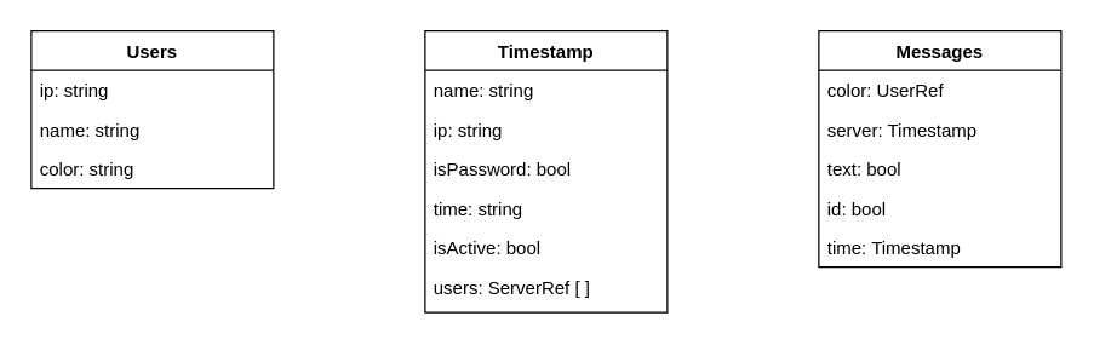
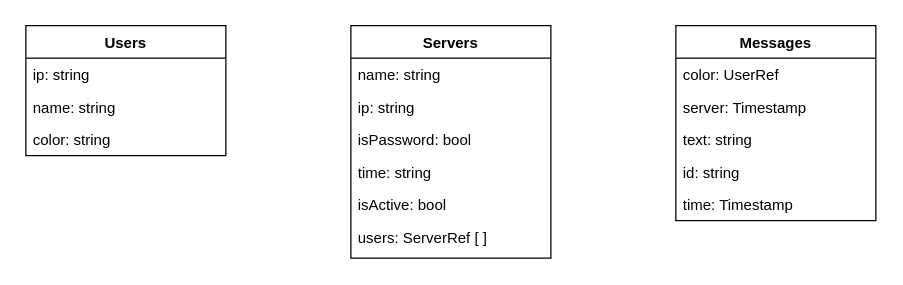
  <mxCell id="0" />
  <mxCell id="1" parent="0" />
  <mxCell id="2" value="Users" style="swimlane;fontStyle=1;align=center;verticalAlign=top;childLayout=stackLayout;horizontal=1;startSize=26;horizontalStack=0;resizeParent=1;resizeParentMax=0;resizeLast=0;collapsible=1;marginBottom=0;whiteSpace=wrap;html=1;" parent="1" vertex="1"><mxGeometry x="20" y="20" width="160" height="104" as="geometry" /></mxCell>
  <mxCell id="3" value="ip: string" style="text;strokeColor=none;fillColor=none;align=left;verticalAlign=top;spacingLeft=4;spacingRight=4;overflow=hidden;rotatable=0;points=[[0,0.5],[1,0.5]];portConstraint=eastwest;whiteSpace=wrap;html=1;" parent="2" vertex="1"><mxGeometry y="26" width="160" height="26" as="geometry" /></mxCell>
  <mxCell id="4" value="name: string" style="text;strokeColor=none;fillColor=none;align=left;verticalAlign=top;spacingLeft=4;spacingRight=4;overflow=hidden;rotatable=0;points=[[0,0.5],[1,0.5]];portConstraint=eastwest;whiteSpace=wrap;html=1;" parent="2" vertex="1"><mxGeometry y="52" width="160" height="26" as="geometry" /></mxCell>
  <mxCell id="5" value="color: string" style="text;strokeColor=none;fillColor=none;align=left;verticalAlign=top;spacingLeft=4;spacingRight=4;overflow=hidden;rotatable=0;points=[[0,0.5],[1,0.5]];portConstraint=eastwest;whiteSpace=wrap;html=1;" vertex="1" parent="2"><mxGeometry y="78" width="160" height="26" as="geometry" /></mxCell>
- <mxCell id="6" value="Timestamp" style="swimlane;fontStyle=1;align=center;verticalAlign=top;childLayout=stackLayout;horizontal=1;startSize=26;horizontalStack=0;resizeParent=1;resizeParentMax=0;resizeLast=0;collapsible=1;marginBottom=0;whiteSpace=wrap;html=1;" parent="1" vertex="1"><mxGeometry x="280" y="20" width="160" height="186" as="geometry" /></mxCell>
+ <mxCell id="6" value="Servers" style="swimlane;fontStyle=1;align=center;verticalAlign=top;childLayout=stackLayout;horizontal=1;startSize=26;horizontalStack=0;resizeParent=1;resizeParentMax=0;resizeLast=0;collapsible=1;marginBottom=0;whiteSpace=wrap;html=1;" parent="1" vertex="1"><mxGeometry x="280" y="20" width="160" height="186" as="geometry" /></mxCell>
  <mxCell id="7" value="name: string" style="text;strokeColor=none;fillColor=none;align=left;verticalAlign=top;spacingLeft=4;spacingRight=4;overflow=hidden;rotatable=0;points=[[0,0.5],[1,0.5]];portConstraint=eastwest;whiteSpace=wrap;html=1;" parent="6" vertex="1"><mxGeometry y="26" width="160" height="26" as="geometry" /></mxCell>
  <mxCell id="8" value="ip: string" style="text;strokeColor=none;fillColor=none;align=left;verticalAlign=top;spacingLeft=4;spacingRight=4;overflow=hidden;rotatable=0;points=[[0,0.5],[1,0.5]];portConstraint=eastwest;whiteSpace=wrap;html=1;" parent="6" vertex="1"><mxGeometry y="52" width="160" height="26" as="geometry" /></mxCell>
  <mxCell id="9" value="isPassword: bool" style="text;strokeColor=none;fillColor=none;align=left;verticalAlign=top;spacingLeft=4;spacingRight=4;overflow=hidden;rotatable=0;points=[[0,0.5],[1,0.5]];portConstraint=eastwest;whiteSpace=wrap;html=1;" parent="6" vertex="1"><mxGeometry y="78" width="160" height="26" as="geometry" /></mxCell>
  <mxCell id="10" value="time: string" style="text;strokeColor=none;fillColor=none;align=left;verticalAlign=top;spacingLeft=4;spacingRight=4;overflow=hidden;rotatable=0;points=[[0,0.5],[1,0.5]];portConstraint=eastwest;whiteSpace=wrap;html=1;" parent="6" vertex="1"><mxGeometry y="104" width="160" height="26" as="geometry" /></mxCell>
  <mxCell id="11" value="isActive: bool" style="text;strokeColor=none;fillColor=none;align=left;verticalAlign=top;spacingLeft=4;spacingRight=4;overflow=hidden;rotatable=0;points=[[0,0.5],[1,0.5]];portConstraint=eastwest;whiteSpace=wrap;html=1;" parent="6" vertex="1"><mxGeometry y="130" width="160" height="26" as="geometry" /></mxCell>
  <mxCell id="12" value="users: ServerRef [ ]" style="text;strokeColor=none;fillColor=none;align=left;verticalAlign=top;spacingLeft=4;spacingRight=4;overflow=hidden;rotatable=0;points=[[0,0.5],[1,0.5]];portConstraint=eastwest;whiteSpace=wrap;html=1;" parent="6" vertex="1"><mxGeometry y="156" width="160" height="30" as="geometry" /></mxCell>
  <mxCell id="13" value="Messages" style="swimlane;fontStyle=1;align=center;verticalAlign=top;childLayout=stackLayout;horizontal=1;startSize=26;horizontalStack=0;resizeParent=1;resizeParentMax=0;resizeLast=0;collapsible=1;marginBottom=0;whiteSpace=wrap;html=1;" parent="1" vertex="1"><mxGeometry x="540" y="20" width="160" height="156" as="geometry" /></mxCell>
  <mxCell id="14" value="color: UserRef" style="text;strokeColor=none;fillColor=none;align=left;verticalAlign=top;spacingLeft=4;spacingRight=4;overflow=hidden;rotatable=0;points=[[0,0.5],[1,0.5]];portConstraint=eastwest;whiteSpace=wrap;html=1;" parent="13" vertex="1"><mxGeometry y="26" width="160" height="26" as="geometry" /></mxCell>
  <mxCell id="15" value="server: Timestamp" style="text;strokeColor=none;fillColor=none;align=left;verticalAlign=top;spacingLeft=4;spacingRight=4;overflow=hidden;rotatable=0;points=[[0,0.5],[1,0.5]];portConstraint=eastwest;whiteSpace=wrap;html=1;" parent="13" vertex="1"><mxGeometry y="52" width="160" height="26" as="geometry" /></mxCell>
- <mxCell id="16" value="text: bool" style="text;strokeColor=none;fillColor=none;align=left;verticalAlign=top;spacingLeft=4;spacingRight=4;overflow=hidden;rotatable=0;points=[[0,0.5],[1,0.5]];portConstraint=eastwest;whiteSpace=wrap;html=1;" parent="13" vertex="1"><mxGeometry y="78" width="160" height="26" as="geometry" /></mxCell>
- <mxCell id="17" value="id: bool" style="text;strokeColor=none;fillColor=none;align=left;verticalAlign=top;spacingLeft=4;spacingRight=4;overflow=hidden;rotatable=0;points=[[0,0.5],[1,0.5]];portConstraint=eastwest;whiteSpace=wrap;html=1;" parent="13" vertex="1"><mxGeometry y="104" width="160" height="26" as="geometry" /></mxCell>
+ <mxCell id="16" value="text: string" style="text;strokeColor=none;fillColor=none;align=left;verticalAlign=top;spacingLeft=4;spacingRight=4;overflow=hidden;rotatable=0;points=[[0,0.5],[1,0.5]];portConstraint=eastwest;whiteSpace=wrap;html=1;" parent="13" vertex="1"><mxGeometry y="78" width="160" height="26" as="geometry" /></mxCell>
+ <mxCell id="17" value="id: string" style="text;strokeColor=none;fillColor=none;align=left;verticalAlign=top;spacingLeft=4;spacingRight=4;overflow=hidden;rotatable=0;points=[[0,0.5],[1,0.5]];portConstraint=eastwest;whiteSpace=wrap;html=1;" parent="13" vertex="1"><mxGeometry y="104" width="160" height="26" as="geometry" /></mxCell>
  <mxCell id="18" value="time: Timestamp" style="text;strokeColor=none;fillColor=none;align=left;verticalAlign=top;spacingLeft=4;spacingRight=4;overflow=hidden;rotatable=0;points=[[0,0.5],[1,0.5]];portConstraint=eastwest;whiteSpace=wrap;html=1;" parent="13" vertex="1"><mxGeometry y="130" width="160" height="26" as="geometry" /></mxCell>
